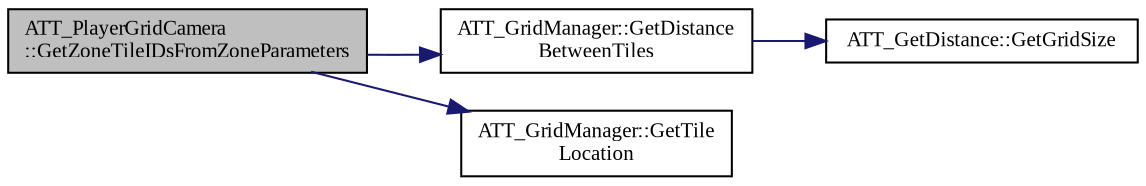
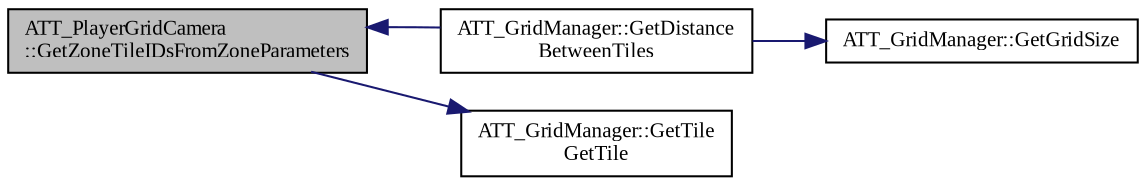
  digraph {
    fontname="Liberation Serif"
    rankdir=LR
    node [color=black fillcolor=white fontname="Liberation Serif" fontsize=10 shape=record style=filled]
    edge [color=midnightblue fontname="Liberation Serif" fontsize=10 labelfontname=Helvetica labelfontsize=10 style=solid]
    n1 [fillcolor=grey75 fontcolor=black height=0.2 label="ATT_PlayerGridCamera\l::GetZoneTileIDsFromZoneParameters" width=0.4]
    n2 [height=0.2 label="ATT_GridManager::GetDistance\lBetweenTiles" width=0.4]
-   n3 [height=0.2 label="ATT_GridManager::GetTile\lLocation" width=0.4]
-   n4 [height=0.2 label="ATT_GetDistance::GetGridSize" width=0.4]
-   n1 -> n2
+   n3 [height=0.2 label="ATT_GridManager::GetTile\lGetTile" width=0.4]
+   n4 [height=0.2 label="ATT_GridManager::GetGridSize" width=0.4]
+   n2 -> n1
    n1 -> n3
    n2 -> n4
  }
